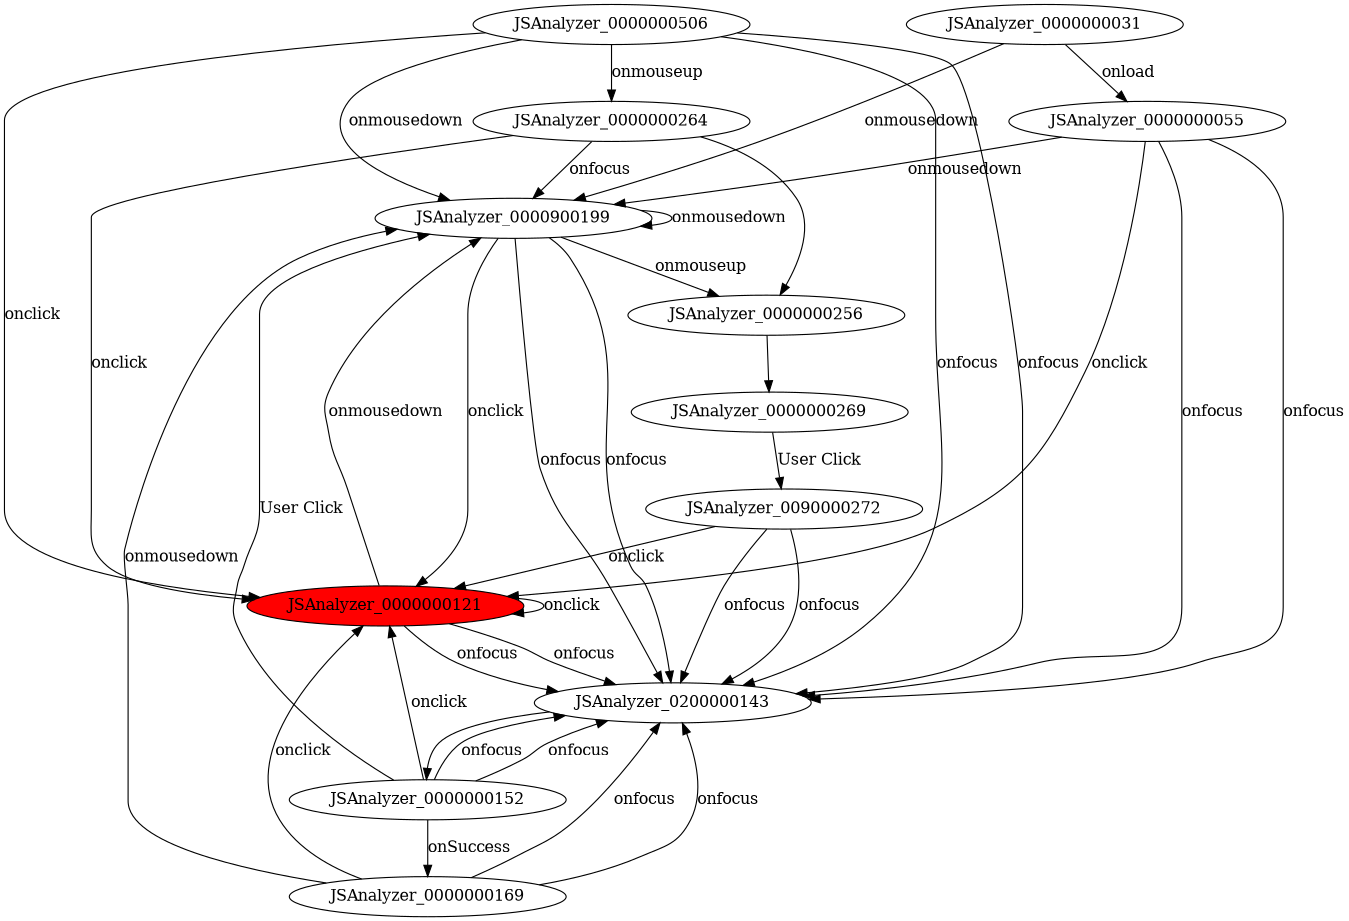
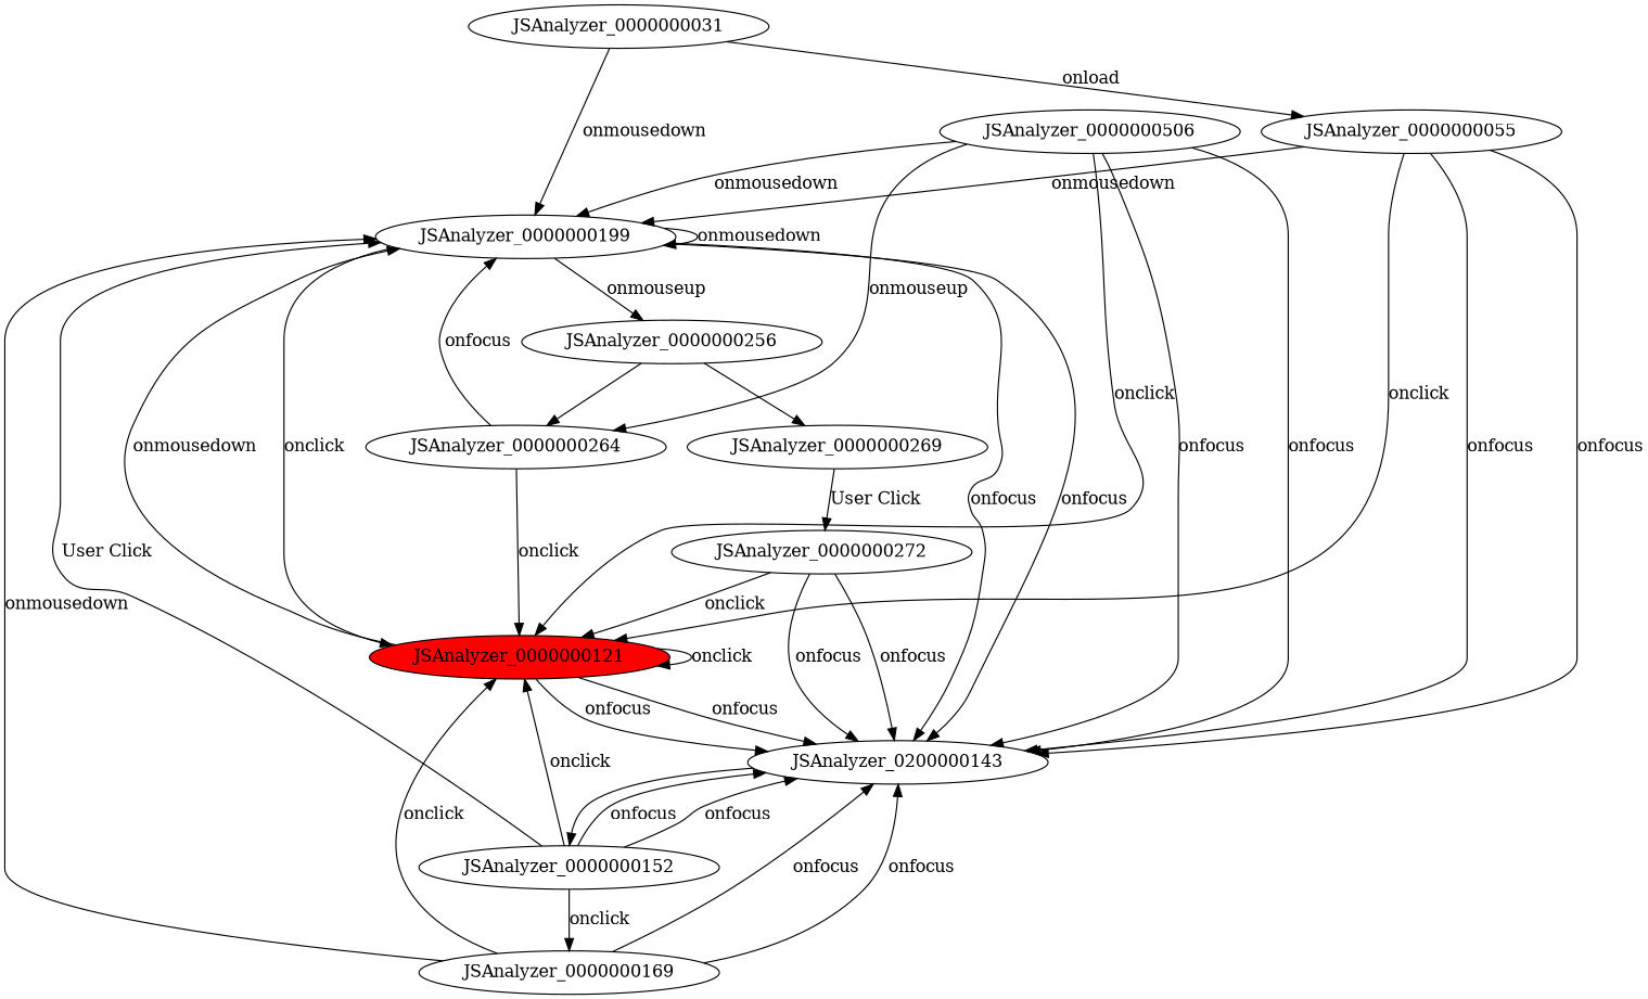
  digraph {
    JSAnalyzer_0000000031
    JSAnalyzer_0000000055
-   JSAnalyzer_0000000199 [label=JSAnalyzer_0000900199]
+   JSAnalyzer_0000000199
    JSAnalyzer_0000000121 [fillcolor=red style=filled]
    n5 [label=JSAnalyzer_0200000143]
    JSAnalyzer_0000000152
    JSAnalyzer_0000000256
    JSAnalyzer_0000000169
    JSAnalyzer_0000000264
    JSAnalyzer_0000000269
-   JSAnalyzer_0000000272 [label=JSAnalyzer_0090000272]
+   JSAnalyzer_0000000272
    JSAnalyzer_0000000506
    JSAnalyzer_0000000031 -> JSAnalyzer_0000000055 [label=onload]
    JSAnalyzer_0000000031 -> JSAnalyzer_0000000199 [label=onmousedown]
    JSAnalyzer_0000000055 -> JSAnalyzer_0000000199 [label=onmousedown]
    JSAnalyzer_0000000055 -> JSAnalyzer_0000000121 [label=onclick]
    JSAnalyzer_0000000055 -> n5 [label=onfocus]
    JSAnalyzer_0000000055 -> n5 [label=onfocus]
    JSAnalyzer_0000000199 -> JSAnalyzer_0000000199 [label=onmousedown]
    JSAnalyzer_0000000199 -> JSAnalyzer_0000000121 [label=onclick]
    JSAnalyzer_0000000199 -> n5 [label=onfocus]
    JSAnalyzer_0000000199 -> n5 [label=onfocus]
    JSAnalyzer_0000000199 -> JSAnalyzer_0000000256 [label=onmouseup]
    JSAnalyzer_0000000121 -> JSAnalyzer_0000000199 [label=onmousedown]
    JSAnalyzer_0000000121 -> JSAnalyzer_0000000121 [label=onclick]
    JSAnalyzer_0000000121 -> n5 [label=onfocus]
    JSAnalyzer_0000000121 -> n5 [label=onfocus]
    n5 -> JSAnalyzer_0000000152
    JSAnalyzer_0000000152 -> JSAnalyzer_0000000199 [label="User Click"]
    JSAnalyzer_0000000152 -> JSAnalyzer_0000000121 [label=onclick]
    JSAnalyzer_0000000152 -> n5 [label=onfocus]
    JSAnalyzer_0000000152 -> n5 [label=onfocus]
-   JSAnalyzer_0000000152 -> JSAnalyzer_0000000169 [label=onSuccess]
-   JSAnalyzer_0000000264 -> JSAnalyzer_0000000256
+   JSAnalyzer_0000000152 -> JSAnalyzer_0000000169 [label=onclick]
+   JSAnalyzer_0000000256 -> JSAnalyzer_0000000264
    JSAnalyzer_0000000256 -> JSAnalyzer_0000000269
    JSAnalyzer_0000000169 -> JSAnalyzer_0000000199 [label=onmousedown]
    JSAnalyzer_0000000169 -> JSAnalyzer_0000000121 [label=onclick]
    JSAnalyzer_0000000169 -> n5 [label=onfocus]
    JSAnalyzer_0000000169 -> n5 [label=onfocus]
    JSAnalyzer_0000000264 -> JSAnalyzer_0000000199 [label=onfocus]
    JSAnalyzer_0000000264 -> JSAnalyzer_0000000121 [label=onclick]
    JSAnalyzer_0000000269 -> JSAnalyzer_0000000272 [label="User Click"]
    JSAnalyzer_0000000272 -> JSAnalyzer_0000000121 [label=onclick]
    JSAnalyzer_0000000272 -> n5 [label=onfocus]
    JSAnalyzer_0000000272 -> n5 [label=onfocus]
    JSAnalyzer_0000000506 -> JSAnalyzer_0000000199 [label=onmousedown]
    JSAnalyzer_0000000506 -> JSAnalyzer_0000000121 [label=onclick]
    JSAnalyzer_0000000506 -> n5 [label=onfocus]
    JSAnalyzer_0000000506 -> n5 [label=onfocus]
    JSAnalyzer_0000000506 -> JSAnalyzer_0000000264 [label=onmouseup]
  }
